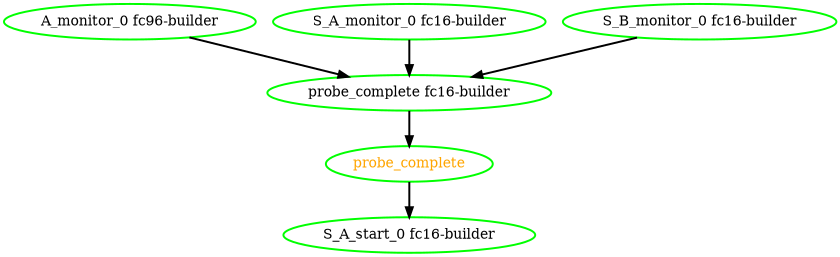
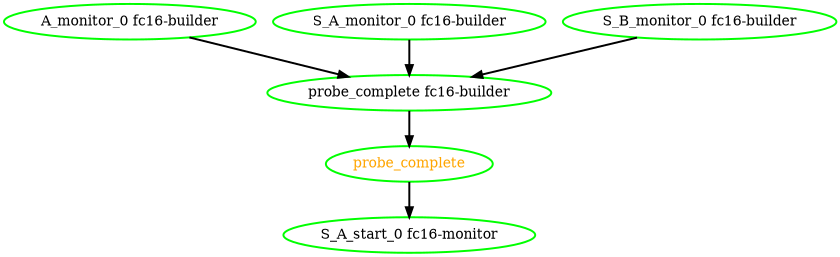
  digraph {
    node [color=green fontcolor=black style=bold]
    edge [style=bold]
-   "A_monitor_0 fc16-builder" [label="A_monitor_0 fc96-builder"]
+   "A_monitor_0 fc16-builder"
    "probe_complete fc16-builder"
    probe_complete [fontcolor=orange]
-   "S_A_start_0 fc16-builder"
+   "S_A_start_0 fc16-builder" [label="S_A_start_0 fc16-monitor"]
    "S_A_monitor_0 fc16-builder"
    "S_B_monitor_0 fc16-builder"
    "A_monitor_0 fc16-builder" -> "probe_complete fc16-builder"
    "probe_complete fc16-builder" -> probe_complete
    probe_complete -> "S_A_start_0 fc16-builder"
    "S_A_monitor_0 fc16-builder" -> "probe_complete fc16-builder"
    "S_B_monitor_0 fc16-builder" -> "probe_complete fc16-builder"
  }
